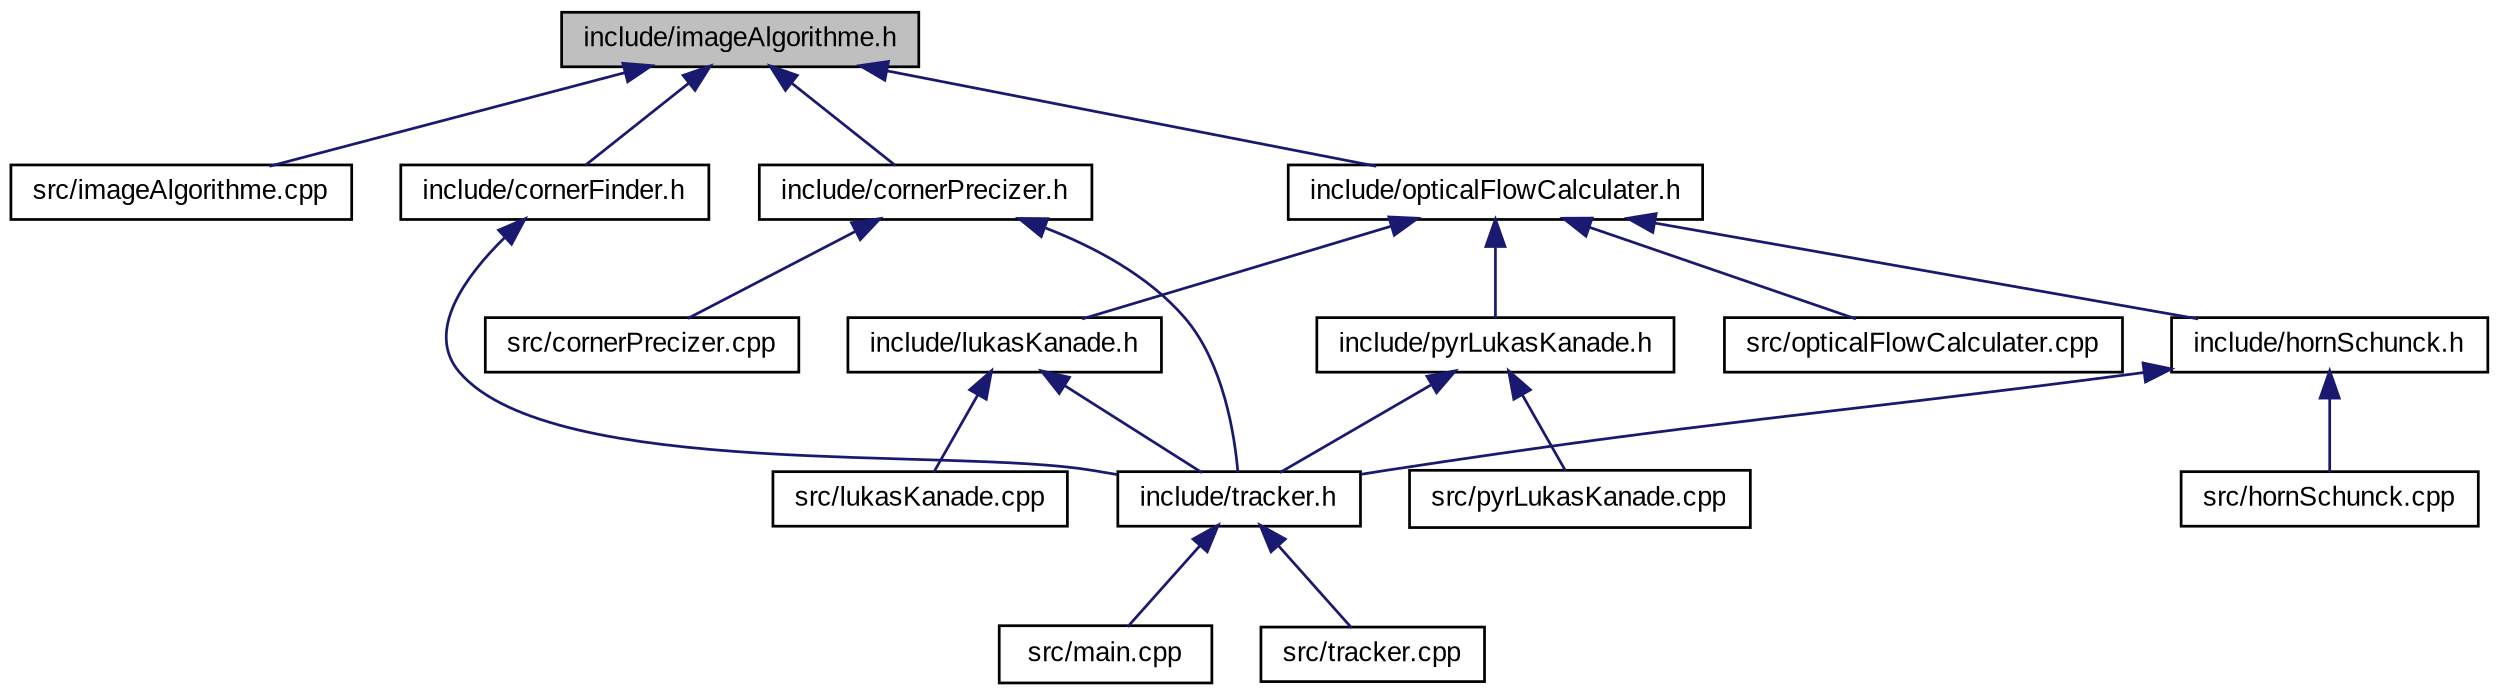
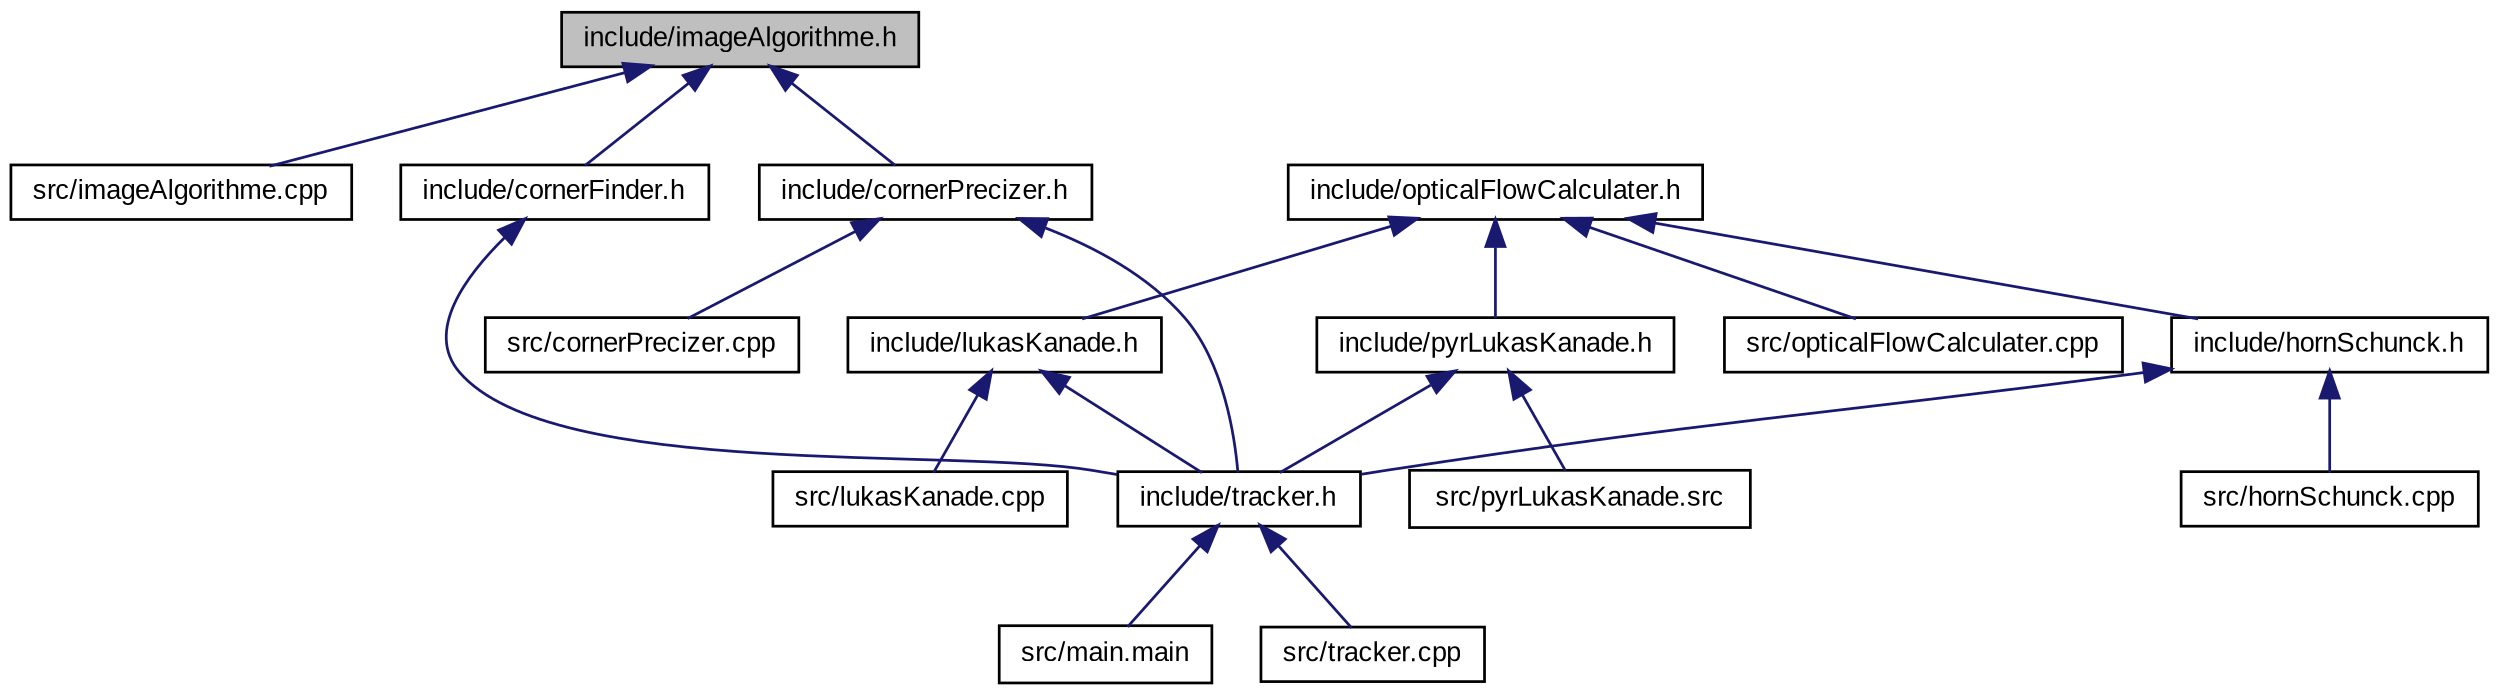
  digraph {
    fontname="Liberation Sans"
    node [color=black fillcolor=white fontname="Liberation Sans" fontsize=10 shape=record style=filled]
    edge [color=midnightblue dir=back fontname="Liberation Sans" fontsize=10 labelfontname=Helvetica labelfontsize=10 style=solid]
    n1 [fillcolor=grey75 fontcolor=black height=0.2 label="include/imageAlgorithme.h" width=0.4]
    n2 [height=0.2 label="src/imageAlgorithme.cpp" width=0.4]
    n3 [height=0.2 label="include/cornerFinder.h" width=0.4]
    n4 [height=0.2 label="include/cornerPrecizer.h" width=0.4]
    n5 [height=0.2 label="include/opticalFlowCalculater.h" width=0.4]
    n6 [height=0.2 label="include/tracker.h" width=0.4]
-   n7 [height=0.2 label="src/main.cpp" width=0.4]
+   n7 [height=0.2 label="src/main.main" width=0.4]
    n8 [height=0.2 label="src/tracker.cpp" width=0.4]
    n9 [height=0.2 label="src/cornerPrecizer.cpp" width=0.4]
    n10 [height=0.2 label="src/opticalFlowCalculater.cpp" width=0.4]
    n11 [height=0.2 label="include/hornSchunck.h" width=0.4]
    n12 [height=0.2 label="include/lukasKanade.h" width=0.4]
    n13 [height=0.2 label="include/pyrLukasKanade.h" width=0.4]
    n14 [height=0.2 label="src/hornSchunck.cpp" width=0.4]
    n15 [height=0.2 label="src/lukasKanade.cpp" width=0.4]
-   n16 [height=0.2 label="src/pyrLukasKanade.cpp" width=0.4]
+   n16 [height=0.2 label="src/pyrLukasKanade.src" width=0.4]
    n1 -> n2
    n1 -> n3
    n1 -> n4
-   n1 -> n5
    n3 -> n6
    n4 -> n6
    n4 -> n9
    n5 -> n10
    n5 -> n11
    n5 -> n12
    n5 -> n13
    n6 -> n7
    n6 -> n8
    n11 -> n6
    n11 -> n14
    n12 -> n6
    n12 -> n15
    n13 -> n6
    n13 -> n16
  }
